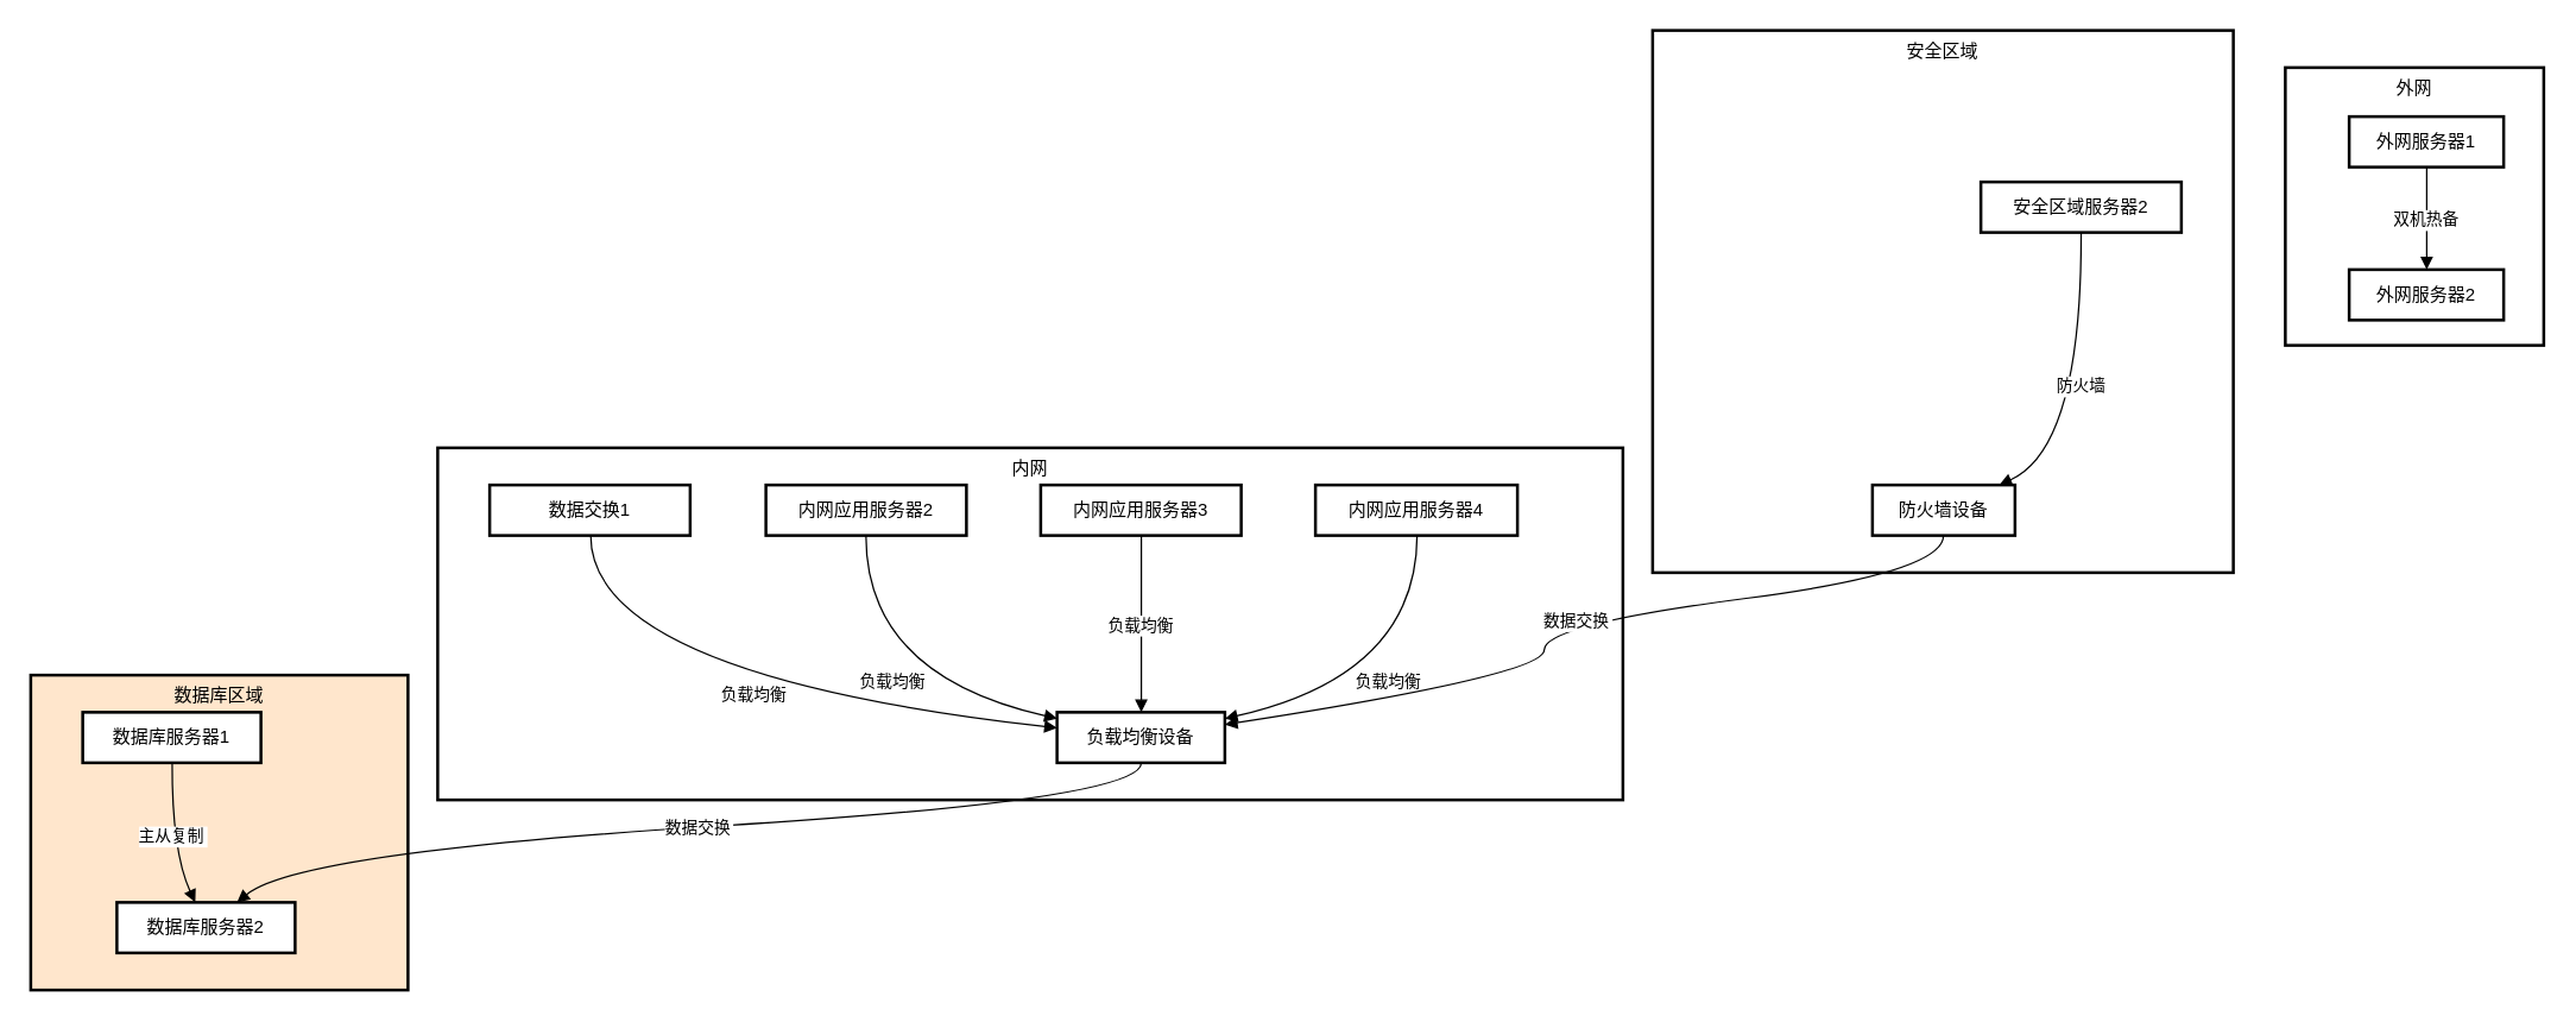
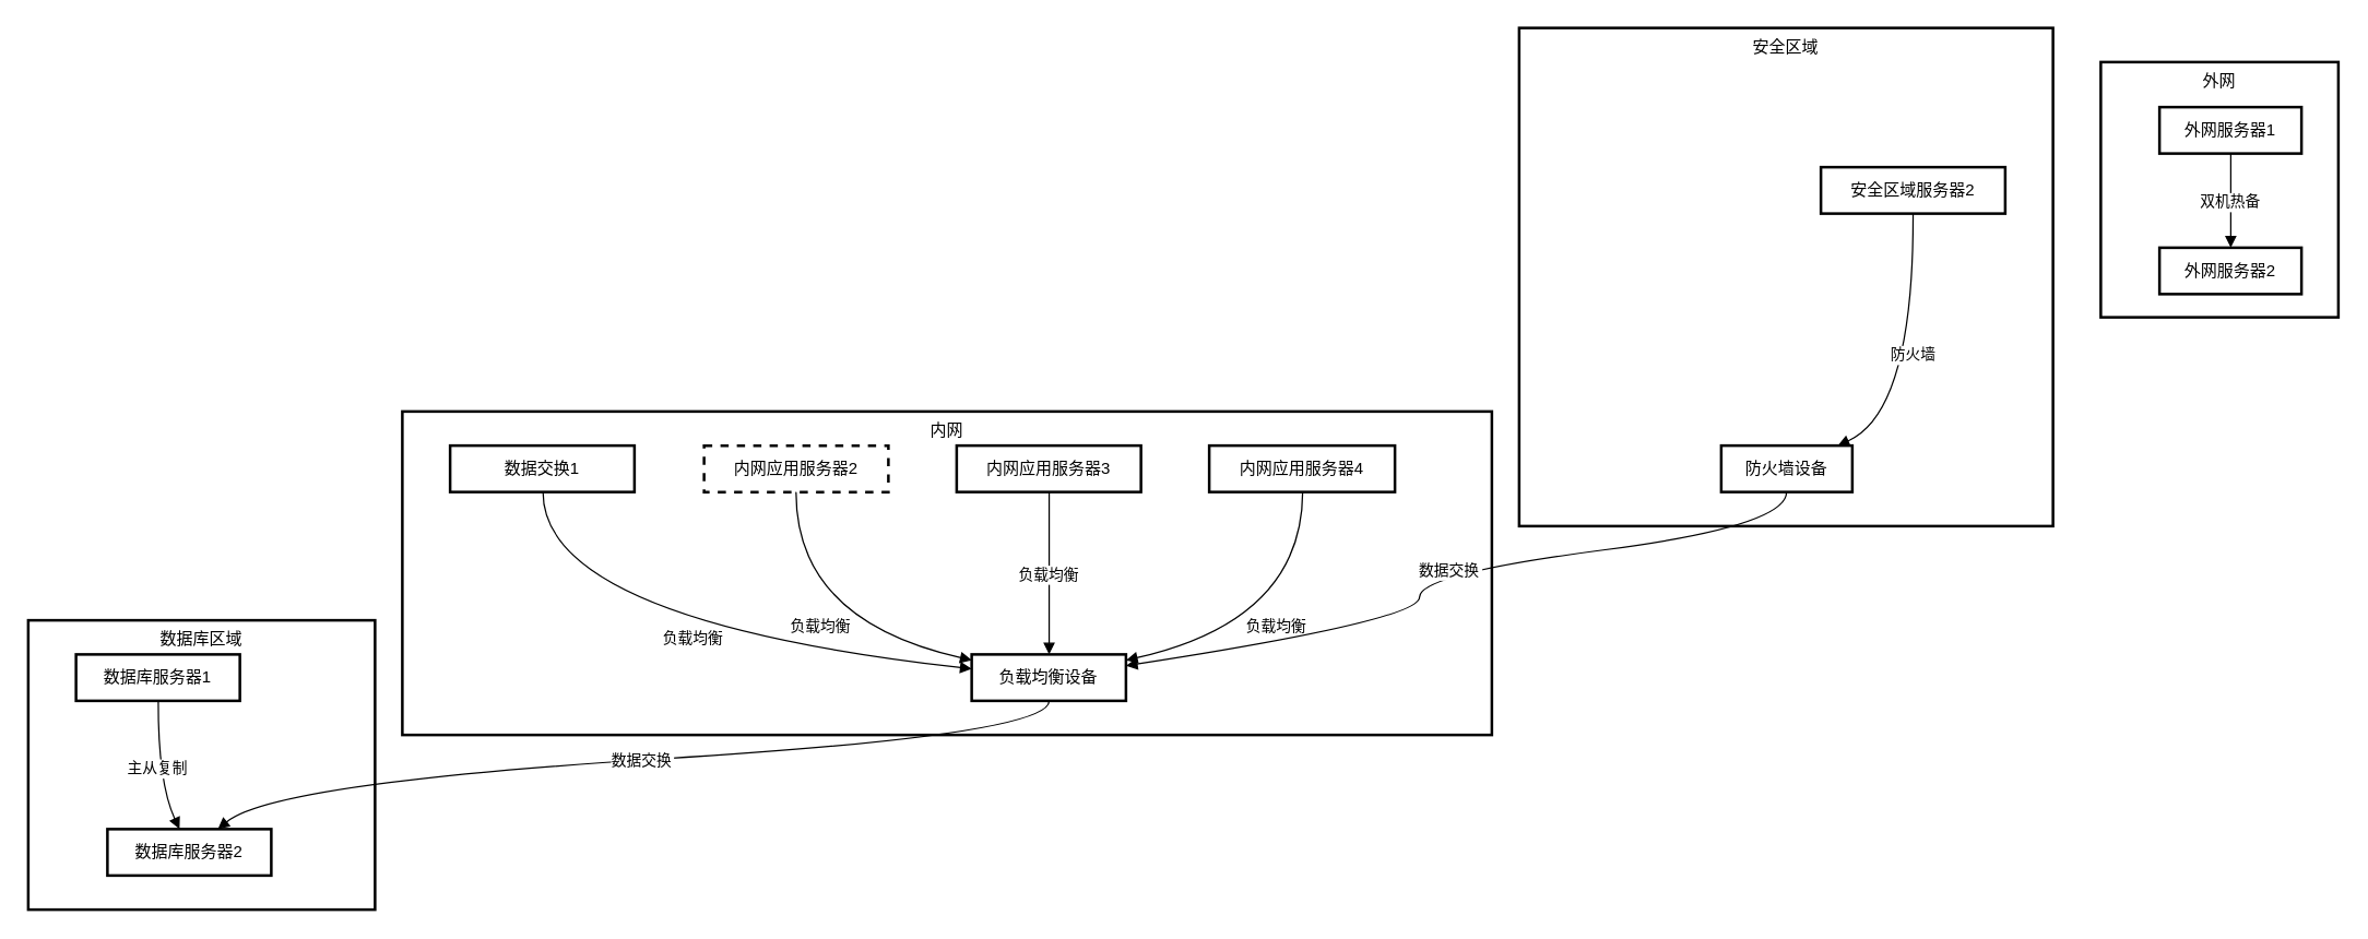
  <mxCell id="0" />
  <mxCell id="1" parent="0" />
- <mxCell id="2" value="数据库区域" style="whiteSpace=wrap;strokeWidth=2;verticalAlign=top;fillColor=#ffe6cc;" vertex="1" parent="1"><mxGeometry x="20" y="454" width="254" height="212" as="geometry" /></mxCell>
+ <mxCell id="2" value="数据库区域" style="whiteSpace=wrap;strokeWidth=2;verticalAlign=top;" vertex="1" parent="1"><mxGeometry x="20" y="454" width="254" height="212" as="geometry" /></mxCell>
  <mxCell id="3" value="数据库服务器2" style="whiteSpace=wrap;strokeWidth=2;" vertex="1" parent="1"><mxGeometry x="78" y="607" width="120" height="34" as="geometry" /></mxCell>
  <mxCell id="4" value="数据库服务器1" style="whiteSpace=wrap;strokeWidth=2;" vertex="1" parent="1"><mxGeometry x="55" y="479" width="120" height="34" as="geometry" /></mxCell>
  <mxCell id="5" value="安全区域" style="whiteSpace=wrap;strokeWidth=2;verticalAlign=top;" vertex="1" parent="1"><mxGeometry x="1112" y="20" width="391" height="365" as="geometry" /></mxCell>
  <mxCell id="6" value="防火墙设备" style="whiteSpace=wrap;strokeWidth=2;" vertex="1" parent="1"><mxGeometry x="1260" y="326" width="96" height="34" as="geometry" /></mxCell>
  <mxCell id="7" value="安全区域服务器2" style="whiteSpace=wrap;strokeWidth=2;" vertex="1" parent="1"><mxGeometry x="1333" y="122" width="135" height="34" as="geometry" /></mxCell>
  <mxCell id="8" value="内网" style="whiteSpace=wrap;strokeWidth=2;verticalAlign=top;" vertex="1" parent="1"><mxGeometry x="294" y="301" width="798" height="237" as="geometry" /></mxCell>
  <mxCell id="9" value="负载均衡设备" style="whiteSpace=wrap;strokeWidth=2;" vertex="1" parent="1"><mxGeometry x="711" y="479" width="113" height="34" as="geometry" /></mxCell>
  <mxCell id="10" value="数据交换1" style="whiteSpace=wrap;strokeWidth=2;" vertex="1" parent="1"><mxGeometry x="329" y="326" width="135" height="34" as="geometry" /></mxCell>
- <mxCell id="11" value="内网应用服务器2" style="whiteSpace=wrap;strokeWidth=2;" vertex="1" parent="1"><mxGeometry x="515" y="326" width="135" height="34" as="geometry" /></mxCell>
+ <mxCell id="11" value="内网应用服务器2" style="whiteSpace=wrap;strokeWidth=2;dashed=1;" vertex="1" parent="1"><mxGeometry x="515" y="326" width="135" height="34" as="geometry" /></mxCell>
  <mxCell id="12" value="内网应用服务器3" style="whiteSpace=wrap;strokeWidth=2;" vertex="1" parent="1"><mxGeometry x="700" y="326" width="135" height="34" as="geometry" /></mxCell>
  <mxCell id="13" value="内网应用服务器4" style="whiteSpace=wrap;strokeWidth=2;" vertex="1" parent="1"><mxGeometry x="885" y="326" width="136" height="34" as="geometry" /></mxCell>
  <mxCell id="14" value="外网" style="whiteSpace=wrap;strokeWidth=2;verticalAlign=top;" vertex="1" parent="1"><mxGeometry x="1538" y="45" width="174" height="187" as="geometry" /></mxCell>
  <mxCell id="15" value="外网服务器2" style="whiteSpace=wrap;strokeWidth=2;" vertex="1" parent="14"><mxGeometry x="43" y="136" width="104" height="34" as="geometry" /></mxCell>
  <mxCell id="16" value="外网服务器1" style="whiteSpace=wrap;strokeWidth=2;" vertex="1" parent="14"><mxGeometry x="43" y="33" width="104" height="34" as="geometry" /></mxCell>
  <mxCell id="17" value="双机热备" style="curved=1;startArrow=none;endArrow=block;exitX=0.502;exitY=1;entryX=0.502;entryY=0;rounded=0;" edge="1" parent="14" source="16" target="15"><mxGeometry relative="1" as="geometry"><Array as="points" /></mxGeometry></mxCell>
  <mxCell id="18" value="负载均衡" style="curved=1;startArrow=none;endArrow=block;exitX=0.504;exitY=1;entryX=0.002;entryY=0.312;rounded=0;" edge="1" parent="1" source="10" target="9"><mxGeometry relative="1" as="geometry"><Array as="points"><mxPoint x="397" y="454" /></Array></mxGeometry></mxCell>
  <mxCell id="19" value="负载均衡" style="curved=1;startArrow=none;endArrow=block;exitX=0.499;exitY=1;entryX=0.002;entryY=0.124;rounded=0;" edge="1" parent="1" source="11" target="9"><mxGeometry relative="1" as="geometry"><Array as="points"><mxPoint x="582" y="454" /></Array></mxGeometry></mxCell>
  <mxCell id="20" value="负载均衡" style="curved=1;startArrow=none;endArrow=block;exitX=0.502;exitY=1;entryX=0.502;entryY=0;rounded=0;" edge="1" parent="1" source="12" target="9"><mxGeometry relative="1" as="geometry"><Array as="points" /></mxGeometry></mxCell>
  <mxCell id="21" value="负载均衡" style="curved=1;startArrow=none;endArrow=block;exitX=0.503;exitY=1;entryX=1.002;entryY=0.124;rounded=0;" edge="1" parent="1" source="13" target="9"><mxGeometry relative="1" as="geometry"><Array as="points"><mxPoint x="953" y="454" /></Array></mxGeometry></mxCell>
  <mxCell id="22" value="防火墙" style="curved=1;startArrow=none;endArrow=block;exitX=0.5;exitY=0.985;entryX=0.889;entryY=0;rounded=0;" edge="1" parent="1" source="7" target="6"><mxGeometry relative="1" as="geometry"><Array as="points"><mxPoint x="1401" y="301" /></Array></mxGeometry></mxCell>
  <mxCell id="23" value="主从复制" style="curved=1;startArrow=none;endArrow=block;exitX=0.502;exitY=1;entryX=0.44;entryY=0;rounded=0;" edge="1" parent="1" source="4" target="3"><mxGeometry relative="1" as="geometry"><Array as="points"><mxPoint x="115" y="573" /></Array></mxGeometry></mxCell>
  <mxCell id="24" value="数据交换" style="curved=1;startArrow=none;endArrow=block;exitX=0.498;exitY=1;entryX=1.002;entryY=0.243;rounded=0;" edge="1" parent="1" source="6" target="9"><mxGeometry relative="1" as="geometry"><Array as="points"><mxPoint x="1308" y="385" /><mxPoint x="1039" y="420" /><mxPoint x="1039" y="454" /></Array></mxGeometry></mxCell>
  <mxCell id="25" value="数据交换" style="curved=1;startArrow=none;endArrow=block;exitX=0.502;exitY=1;entryX=0.674;entryY=0;rounded=0;" edge="1" parent="1" source="9" target="3"><mxGeometry relative="1" as="geometry"><Array as="points"><mxPoint x="768" y="538" /><mxPoint x="200" y="573" /></Array></mxGeometry></mxCell>
